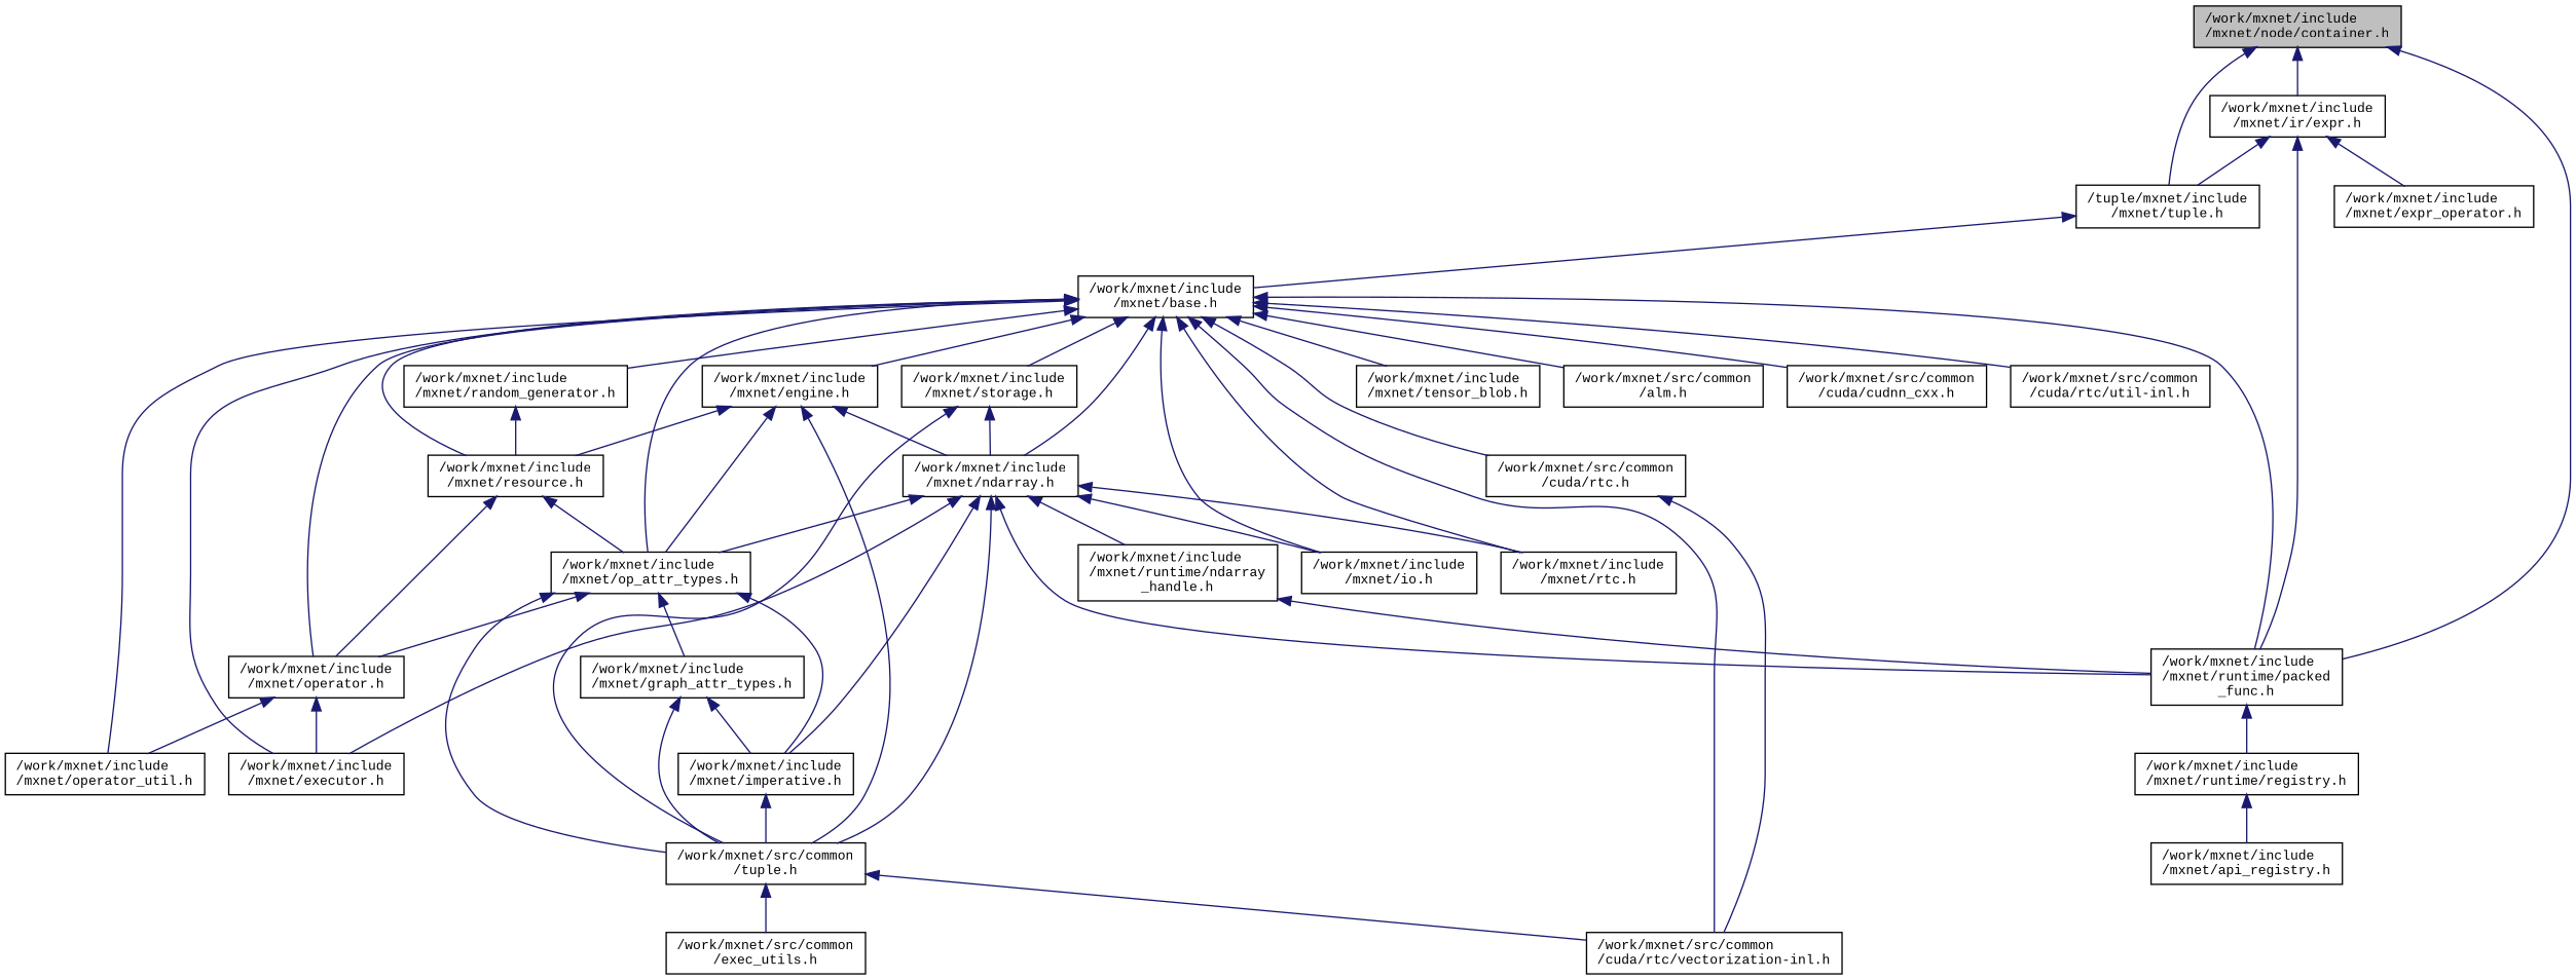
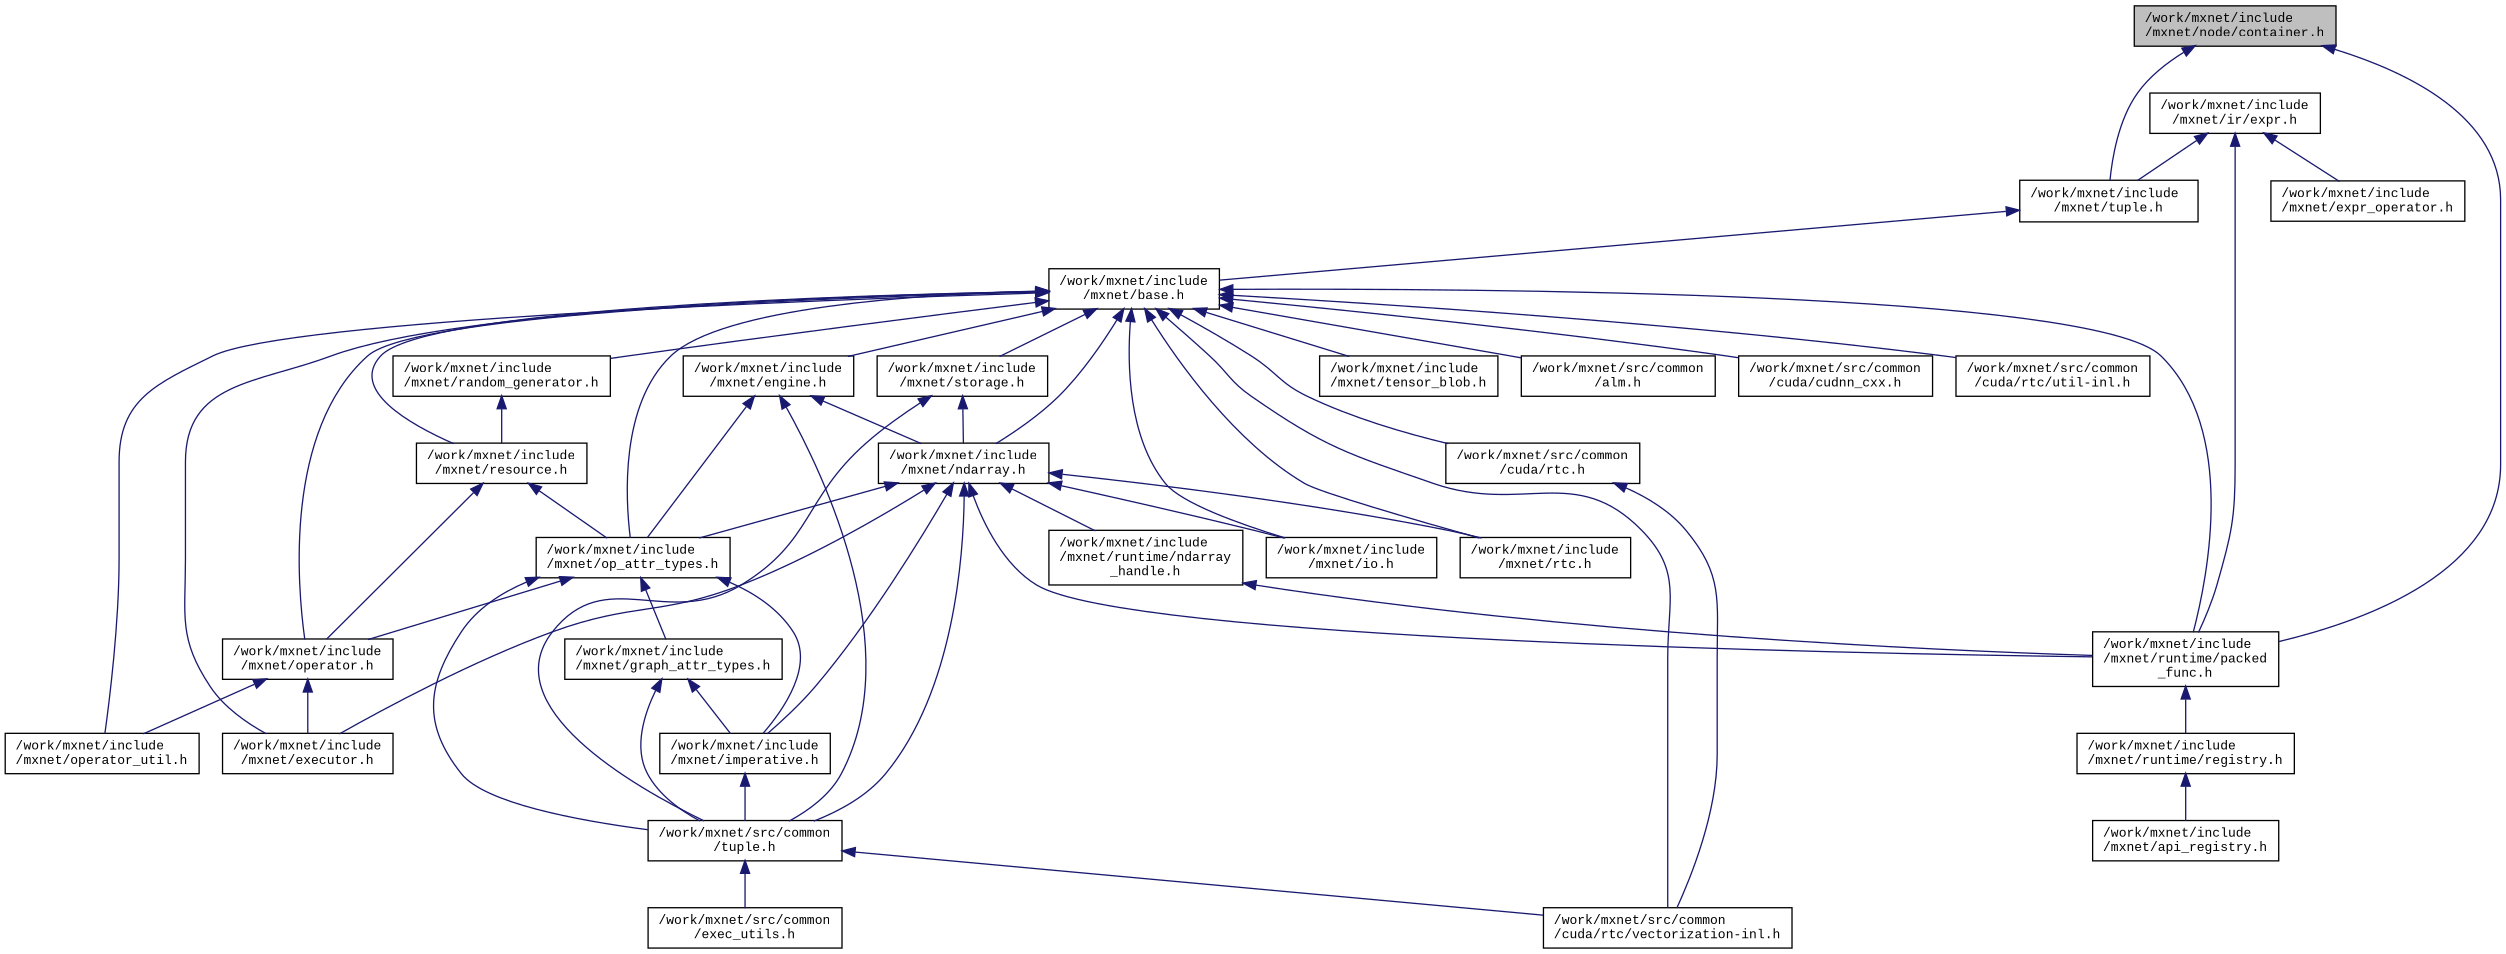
  digraph {
    fontname="Liberation Mono"
    node [color=black fillcolor=white fontname="Liberation Mono" fontsize=10 shape=record style=filled]
    edge [color=midnightblue dir=back fontname="Liberation Mono" fontsize=10 labelfontname=Helvetica labelfontsize=10 style=solid]
    n1 [fillcolor=grey75 fontcolor=black height=0.2 label="/work/mxnet/include\l/mxnet/node/container.h" width=0.4]
    n2 [height=0.2 label="/work/mxnet/include\l/mxnet/runtime/packed\l_func.h" width=0.4]
-   n3 [height=0.2 label="/tuple/mxnet/include\l/mxnet/tuple.h" width=0.4]
+   n3 [height=0.2 label="/work/mxnet/include\l/mxnet/tuple.h" width=0.4]
    n4 [height=0.2 label="/work/mxnet/include\l/mxnet/ir/expr.h" width=0.4]
    n5 [height=0.2 label="/work/mxnet/include\l/mxnet/runtime/registry.h" width=0.4]
    n6 [height=0.2 label="/work/mxnet/include\l/mxnet/base.h" width=0.4]
    n7 [height=0.2 label="/work/mxnet/include\l/mxnet/expr_operator.h" width=0.4]
    n8 [height=0.2 label="/work/mxnet/include\l/mxnet/api_registry.h" width=0.4]
    n9 [height=0.2 label="/work/mxnet/include\l/mxnet/engine.h" width=0.4]
    n10 [height=0.2 label="/work/mxnet/include\l/mxnet/ndarray.h" width=0.4]
    n11 [height=0.2 label="/work/mxnet/include\l/mxnet/executor.h" width=0.4]
    n12 [height=0.2 label="/work/mxnet/include\l/mxnet/op_attr_types.h" width=0.4]
    n13 [height=0.2 label="/work/mxnet/include\l/mxnet/operator.h" width=0.4]
    n14 [height=0.2 label="/work/mxnet/include\l/mxnet/operator_util.h" width=0.4]
    n15 [height=0.2 label="/work/mxnet/src/common\l/cuda/rtc/vectorization-inl.h" width=0.4]
    n16 [height=0.2 label="/work/mxnet/src/common\l/cuda/rtc.h" width=0.4]
    n17 [height=0.2 label="/work/mxnet/include\l/mxnet/io.h" width=0.4]
    n18 [height=0.2 label="/work/mxnet/include\l/mxnet/rtc.h" width=0.4]
    n19 [height=0.2 label="/work/mxnet/include\l/mxnet/resource.h" width=0.4]
    n20 [height=0.2 label="/work/mxnet/include\l/mxnet/storage.h" width=0.4]
    n21 [height=0.2 label="/work/mxnet/include\l/mxnet/random_generator.h" width=0.4]
    n22 [height=0.2 label="/work/mxnet/include\l/mxnet/tensor_blob.h" width=0.4]
    n23 [height=0.2 label="/work/mxnet/src/common\l/alm.h" width=0.4]
    n24 [height=0.2 label="/work/mxnet/src/common\l/cuda/cudnn_cxx.h" width=0.4]
    n25 [height=0.2 label="/work/mxnet/src/common\l/cuda/rtc/util-inl.h" width=0.4]
    n26 [height=0.2 label="/work/mxnet/src/common\l/tuple.h" width=0.4]
    n27 [height=0.2 label="/work/mxnet/include\l/mxnet/imperative.h" width=0.4]
    n28 [height=0.2 label="/work/mxnet/include\l/mxnet/runtime/ndarray\l_handle.h" width=0.4]
    n29 [height=0.2 label="/work/mxnet/include\l/mxnet/graph_attr_types.h" width=0.4]
    n30 [height=0.2 label="/work/mxnet/src/common\l/exec_utils.h" width=0.4]
    n1 -> n2
    n1 -> n3
-   n1 -> n4
    n2 -> n5
    n3 -> n6
    n4 -> n2
    n4 -> n3
    n4 -> n7
    n5 -> n8
    n6 -> n2
    n6 -> n9
    n6 -> n10
    n6 -> n11
    n6 -> n12
    n6 -> n13
    n6 -> n14
    n6 -> n15
    n6 -> n16
    n6 -> n17
    n6 -> n18
    n6 -> n19
    n6 -> n20
    n6 -> n21
    n6 -> n22
    n6 -> n23
    n6 -> n24
    n6 -> n25
    n9 -> n10
    n9 -> n12
-   n9 -> n19
    n9 -> n26
    n10 -> n2
    n10 -> n11
    n10 -> n12
    n10 -> n17
    n10 -> n18
    n10 -> n26
    n10 -> n27
    n10 -> n28
    n12 -> n13
    n12 -> n26
    n12 -> n27
    n12 -> n29
    n13 -> n11
    n13 -> n14
    n16 -> n15
    n19 -> n12
    n19 -> n13
    n20 -> n10
    n20 -> n26
    n21 -> n19
    n26 -> n15
    n26 -> n30
    n27 -> n26
    n28 -> n2
    n29 -> n26
    n29 -> n27
  }
